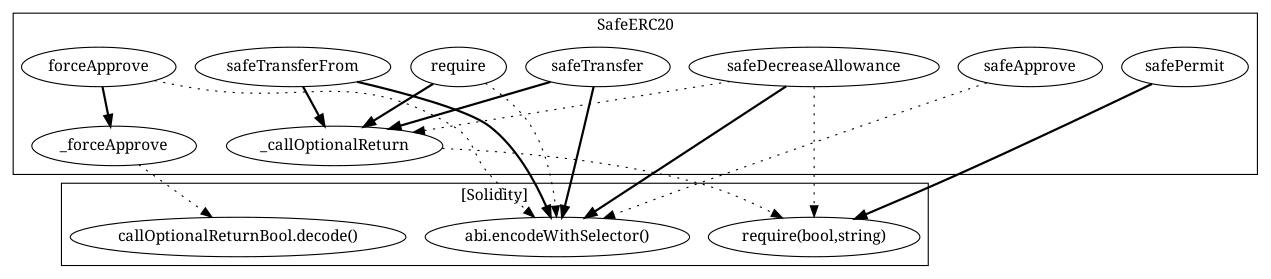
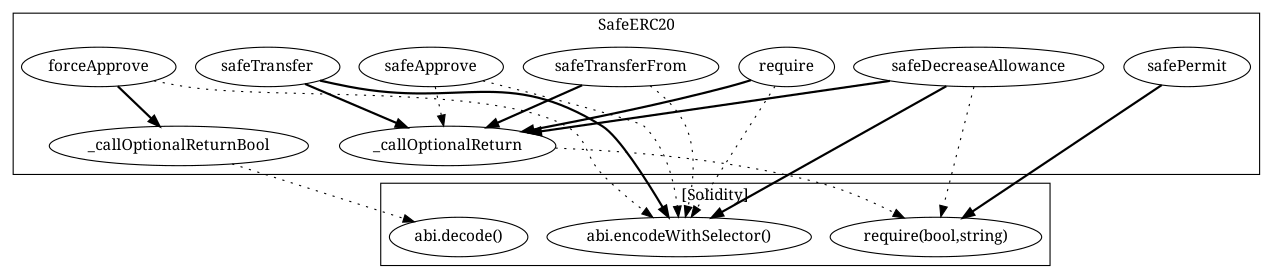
  strict digraph {
    fontname="Noto Serif"
    node [fontname="Noto Serif"]
    edge [fontname="Noto Serif" style=bold]
    n1 [label=safeTransferFrom]
    n2 [label=_callOptionalReturn]
    n3 [label=forceApprove]
-   n4 [label=_forceApprove]
+   n4 [label=_callOptionalReturnBool]
    n5 [label=safeTransfer]
    n6 [label=safeApprove]
    n7 [label=safeDecreaseAllowance]
    n8 [label=safePermit]
    n9 [label=require]
    "abi.encodeWithSelector()"
-   "abi.decode()" [label="callOptionalReturnBool.decode()"]
+   "abi.decode()"
    "require(bool,string)"
    subgraph cluster_1 {
      label=SafeERC20
      n1
      n2
      n3
      n4
      n5
      n6
      n7
      n8
      n9
    }
    subgraph cluster_2 {
      label="[Solidity]"
      "abi.encodeWithSelector()"
      "abi.decode()"
      "require(bool,string)"
    }
    n1 -> n2
-   n1 -> "abi.encodeWithSelector()"
+   n1 -> "abi.encodeWithSelector()" [style=dotted]
    n2 -> "require(bool,string)" [style=dotted]
    n3 -> n4
    n3 -> "abi.encodeWithSelector()" [style=dotted]
    n4 -> "abi.decode()" [style=dotted]
    n5 -> n2
    n5 -> "abi.encodeWithSelector()"
+   n6 -> n2 [style=dotted]
    n6 -> "abi.encodeWithSelector()" [style=dotted]
-   n7 -> n2 [style=dotted]
+   n7 -> n2
    n7 -> "abi.encodeWithSelector()"
    n7 -> "require(bool,string)" [style=dotted]
    n8 -> "require(bool,string)"
    n9 -> n2
    n9 -> "abi.encodeWithSelector()" [style=dotted]
  }
